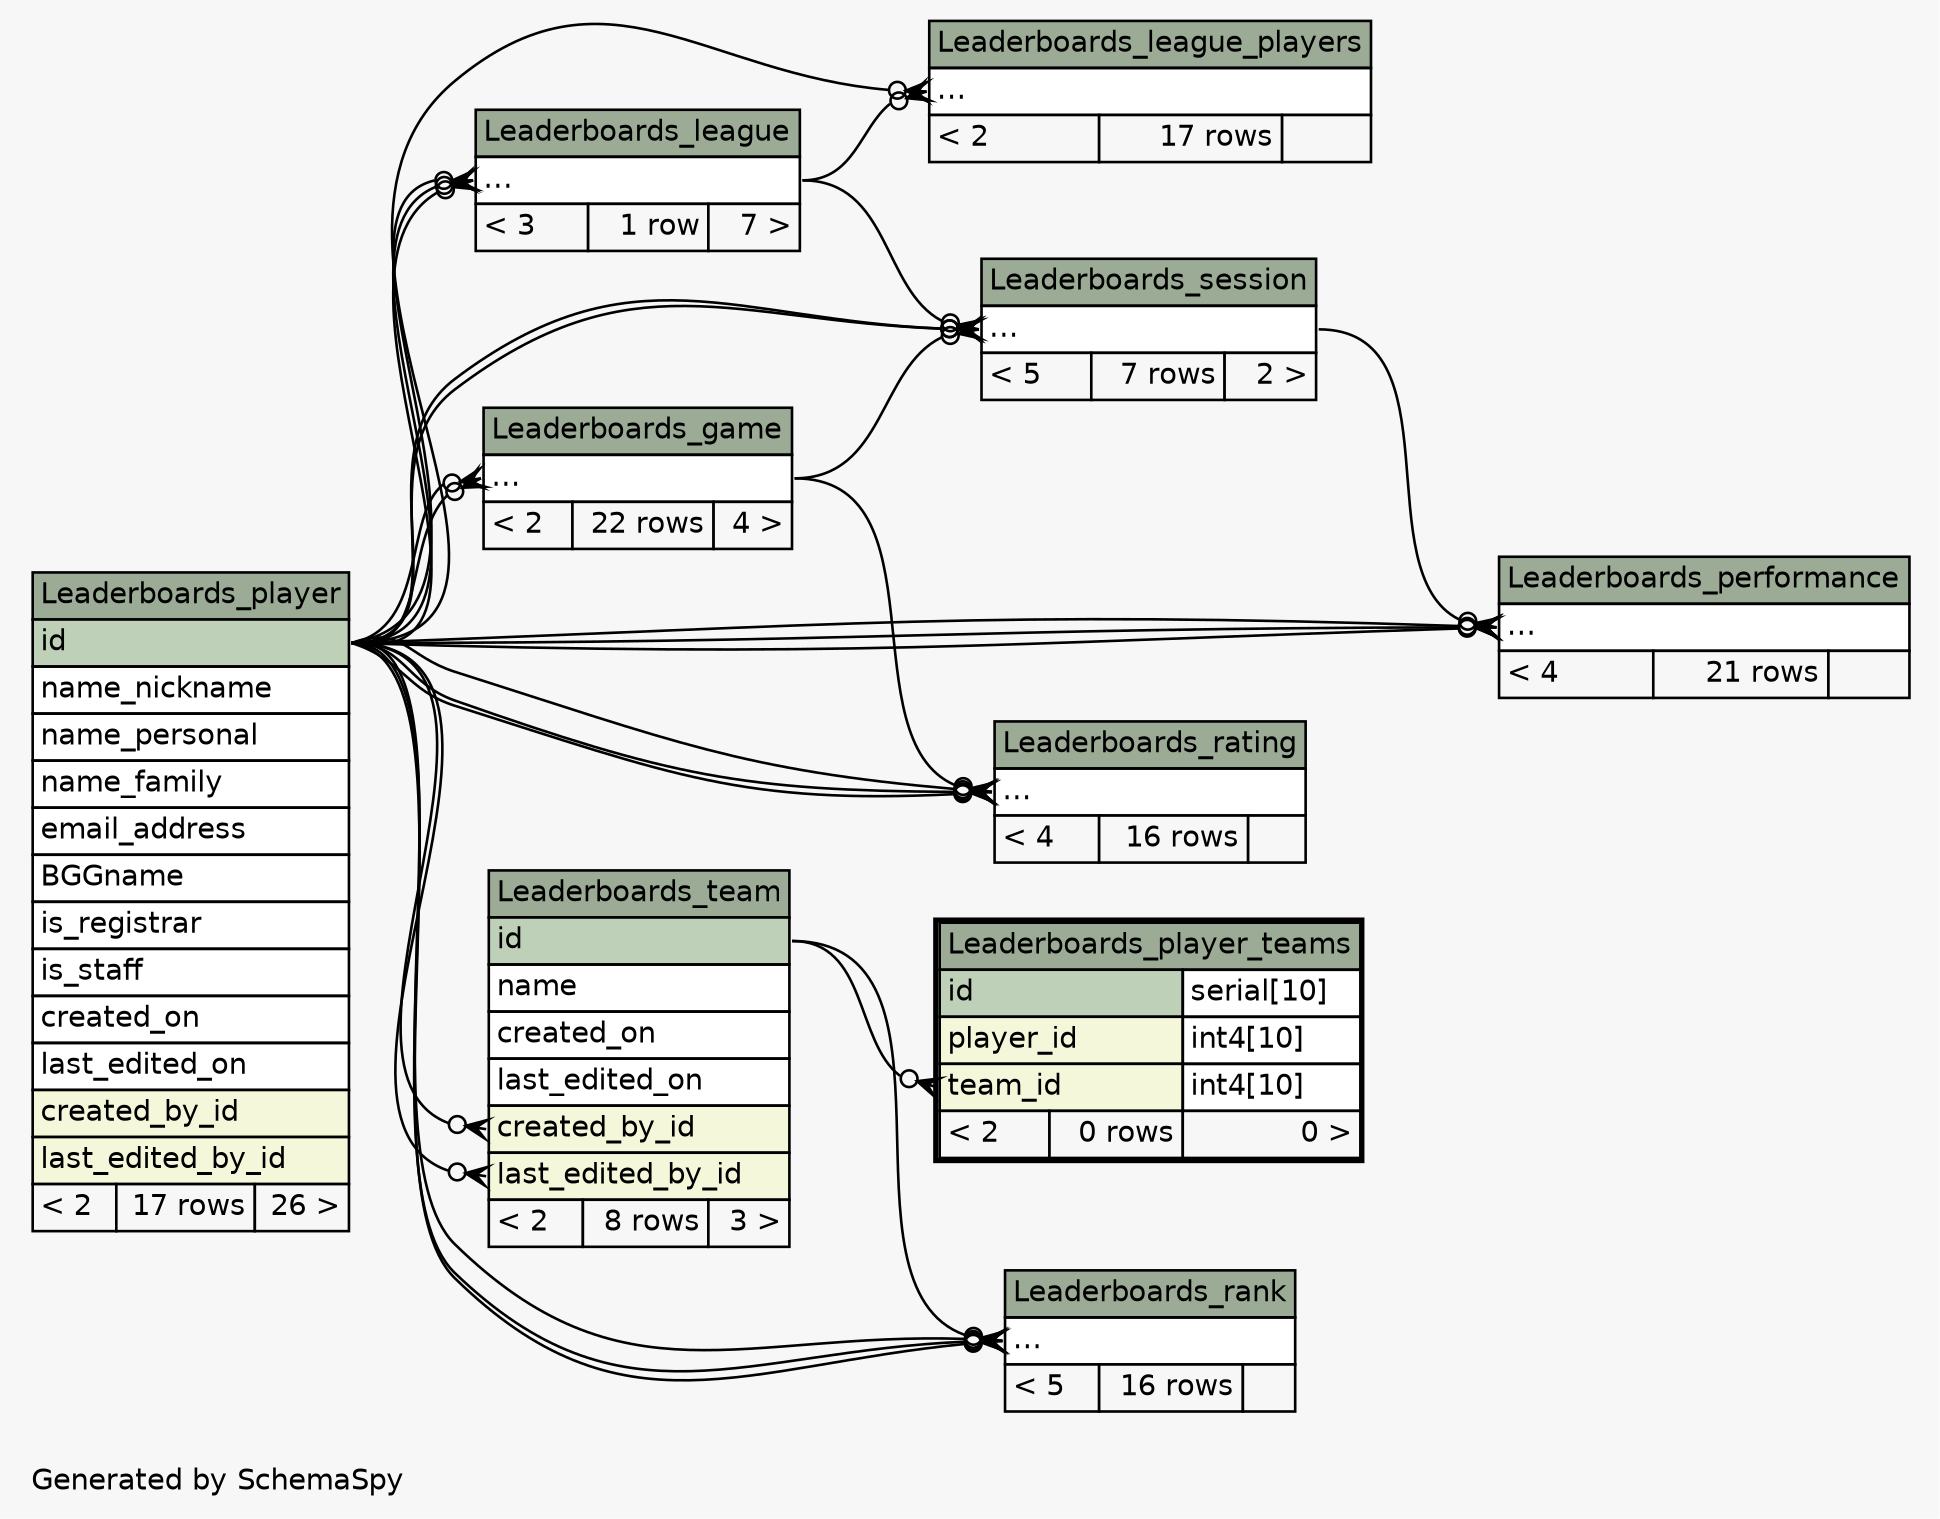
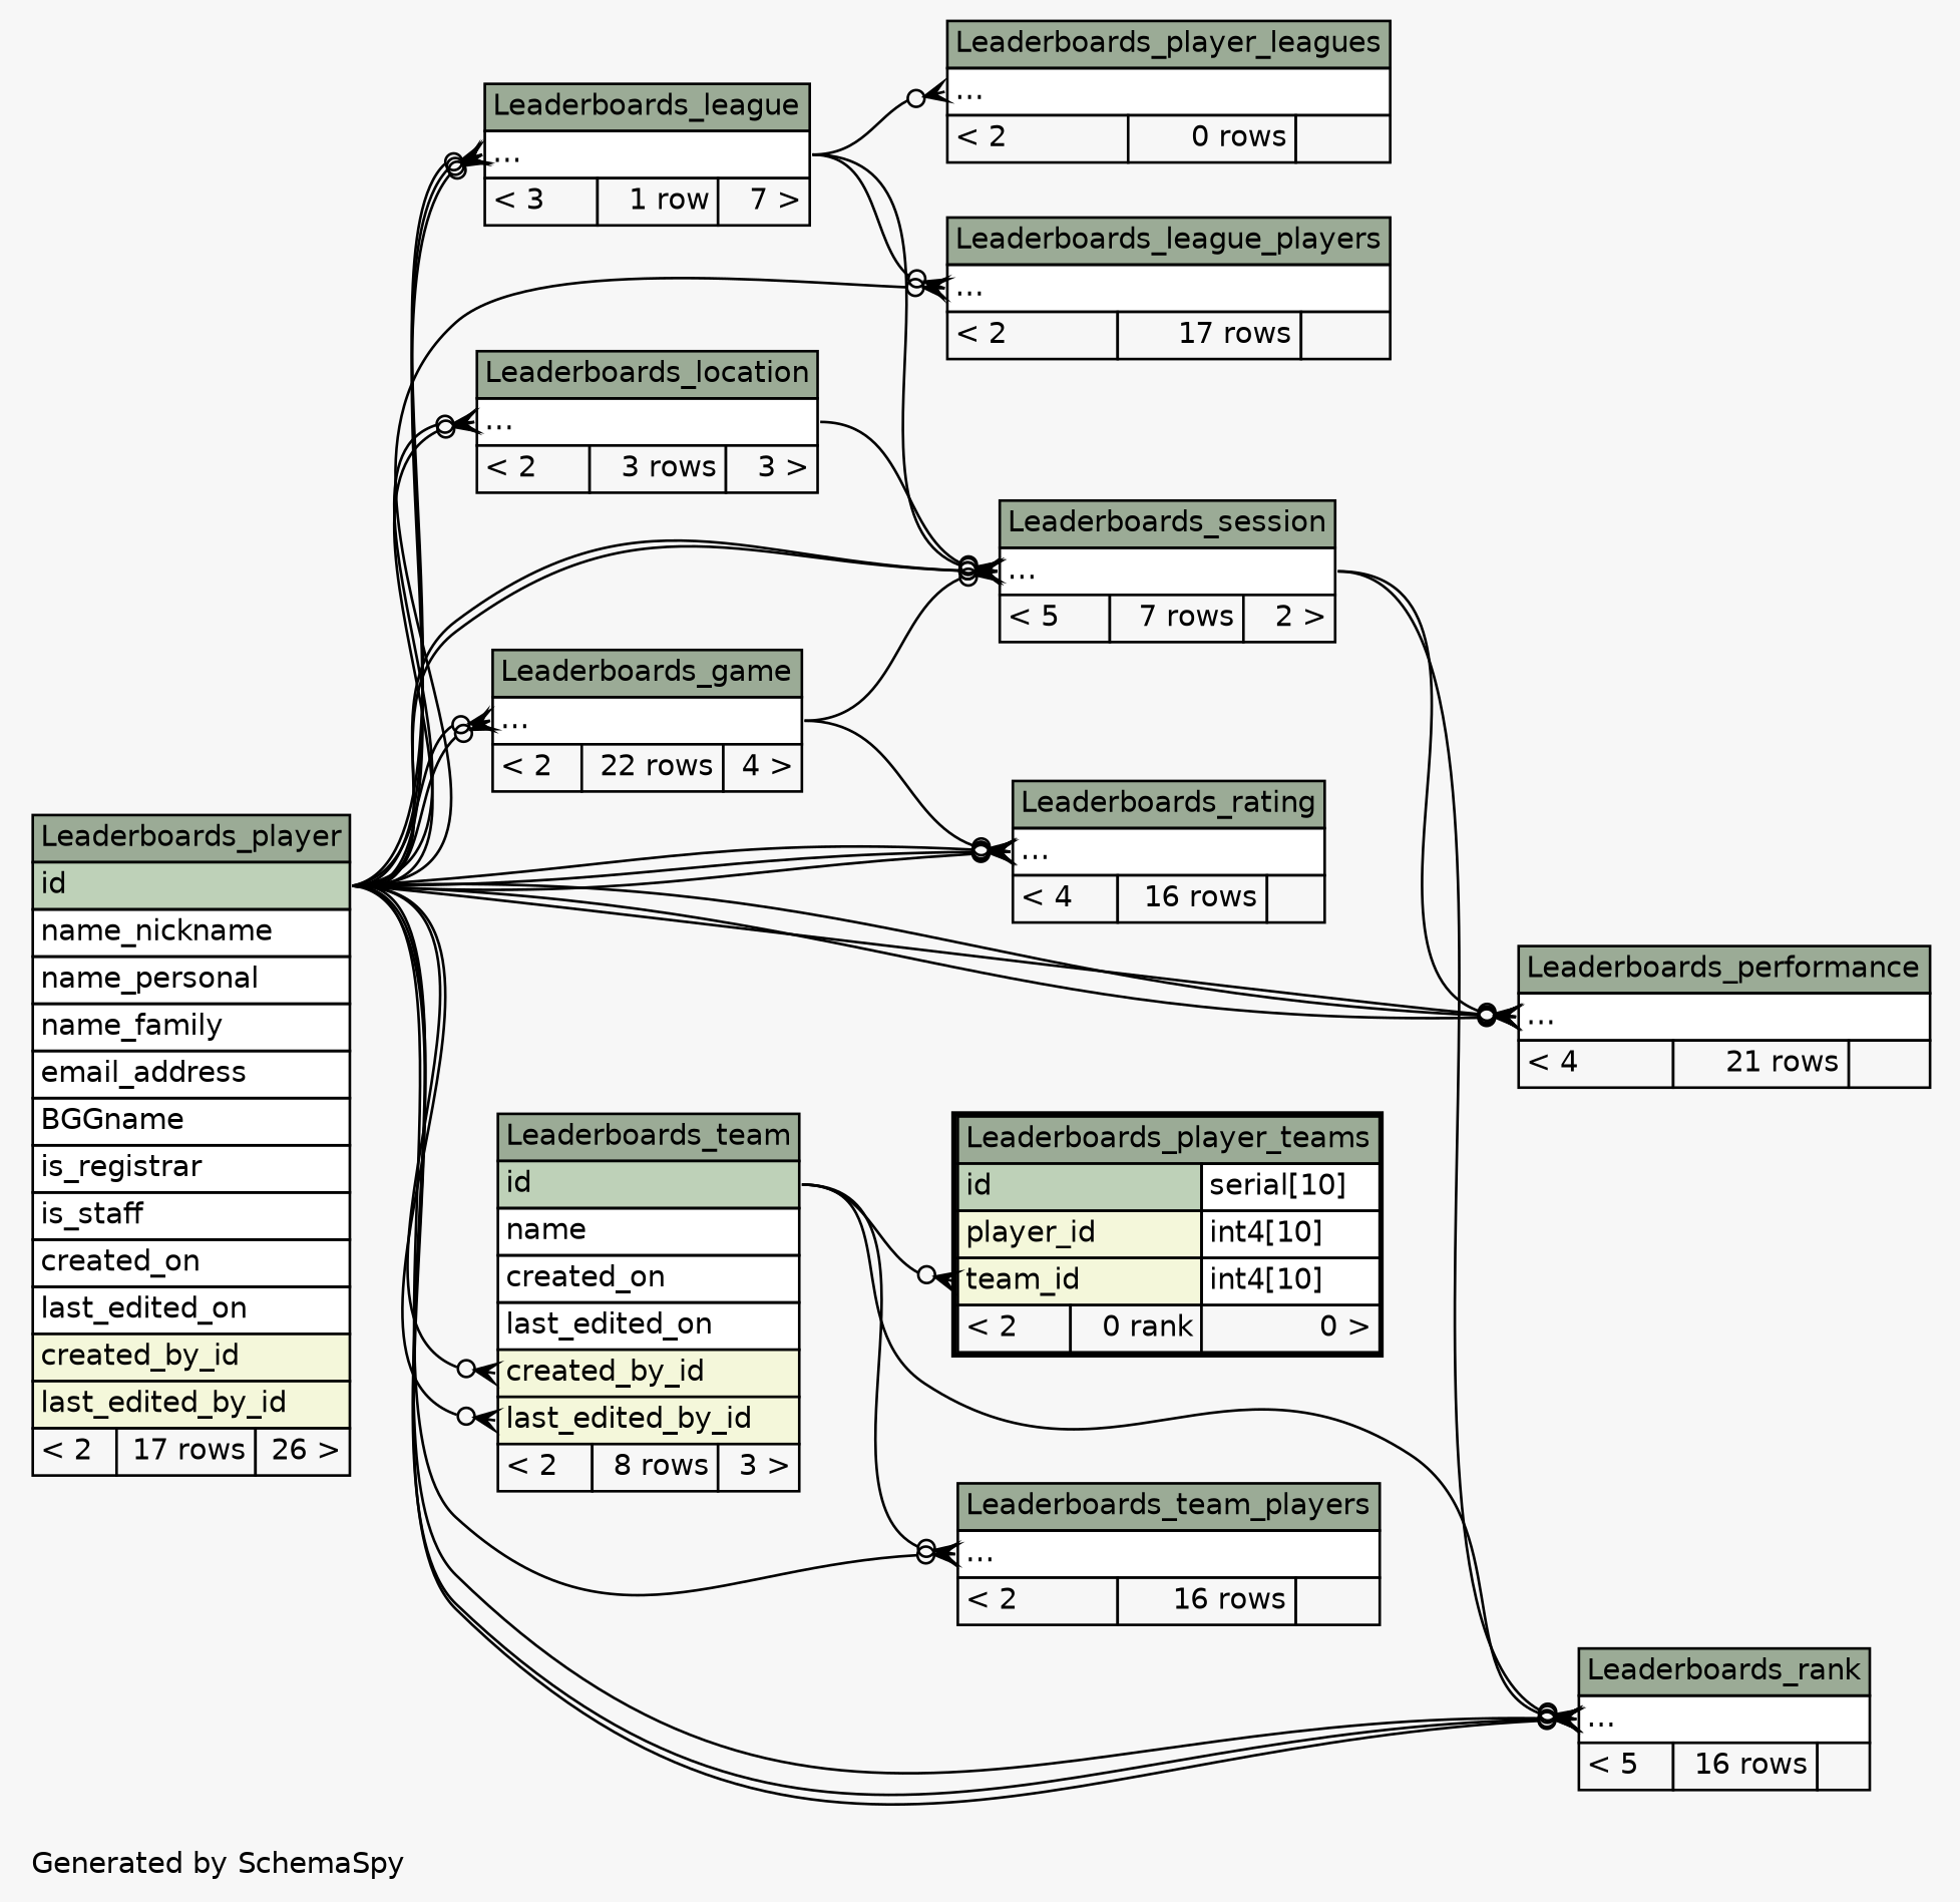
  digraph {
    bgcolor="#f7f7f7"
    fontname=Helvetica
    fontsize=11
    label="\nGenerated by SchemaSpy"
    labeljust=l
    nodesep=0.18
    rankdir=RL
    ranksep=0.46
    node [fontname=Helvetica fontsize=11 shape=plaintext]
    edge [arrowhead=none arrowsize=0.8 arrowtail=crowodot dir=back headport="id:e" tailport="elipses:w"]
    n1 [label=<     <TABLE BORDER="0" CELLBORDER="1" CELLSPACING="0" BGCOLOR="#ffffff">       <TR><TD COLSPAN="3" BGCOLOR="#9bab96" ALIGN="CENTER">Leaderboards_game</TD></TR>       <TR><TD PORT="elipses" COLSPAN="3" ALIGN="LEFT">...</TD></TR>       <TR><TD ALIGN="LEFT" BGCOLOR="#f7f7f7">&lt; 2</TD><TD ALIGN="RIGHT" BGCOLOR="#f7f7f7">22 rows</TD><TD ALIGN="RIGHT" BGCOLOR="#f7f7f7">4 &gt;</TD></TR>     </TABLE>>]
    n2 [label=<     <TABLE BORDER="0" CELLBORDER="1" CELLSPACING="0" BGCOLOR="#ffffff">       <TR><TD COLSPAN="3" BGCOLOR="#9bab96" ALIGN="CENTER">Leaderboards_player</TD></TR>       <TR><TD PORT="id" COLSPAN="3" BGCOLOR="#bed1b8" ALIGN="LEFT">id</TD></TR>       <TR><TD PORT="name_nickname" COLSPAN="3" ALIGN="LEFT">name_nickname</TD></TR>       <TR><TD PORT="name_personal" COLSPAN="3" ALIGN="LEFT">name_personal</TD></TR>       <TR><TD PORT="name_family" COLSPAN="3" ALIGN="LEFT">name_family</TD></TR>       <TR><TD PORT="email_address" COLSPAN="3" ALIGN="LEFT">email_address</TD></TR>       <TR><TD PORT="BGGname" COLSPAN="3" ALIGN="LEFT">BGGname</TD></TR>       <TR><TD PORT="is_registrar" COLSPAN="3" ALIGN="LEFT">is_registrar</TD></TR>       <TR><TD PORT="is_staff" COLSPAN="3" ALIGN="LEFT">is_staff</TD></TR>       <TR><TD PORT="created_on" COLSPAN="3" ALIGN="LEFT">created_on</TD></TR>       <TR><TD PORT="last_edited_on" COLSPAN="3" ALIGN="LEFT">last_edited_on</TD></TR>       <TR><TD PORT="created_by_id" COLSPAN="3" BGCOLOR="#f4f7da" ALIGN="LEFT">created_by_id</TD></TR>       <TR><TD PORT="last_edited_by_id" COLSPAN="3" BGCOLOR="#f4f7da" ALIGN="LEFT">last_edited_by_id</TD></TR>       <TR><TD ALIGN="LEFT" BGCOLOR="#f7f7f7">&lt; 2</TD><TD ALIGN="RIGHT" BGCOLOR="#f7f7f7">17 rows</TD><TD ALIGN="RIGHT" BGCOLOR="#f7f7f7">26 &gt;</TD></TR>     </TABLE>>]
    n3 [label=<     <TABLE BORDER="0" CELLBORDER="1" CELLSPACING="0" BGCOLOR="#ffffff">       <TR><TD COLSPAN="3" BGCOLOR="#9bab96" ALIGN="CENTER">Leaderboards_league</TD></TR>       <TR><TD PORT="elipses" COLSPAN="3" ALIGN="LEFT">...</TD></TR>       <TR><TD ALIGN="LEFT" BGCOLOR="#f7f7f7">&lt; 3</TD><TD ALIGN="RIGHT" BGCOLOR="#f7f7f7">1 row</TD><TD ALIGN="RIGHT" BGCOLOR="#f7f7f7">7 &gt;</TD></TR>     </TABLE>>]
    n4 [label=<     <TABLE BORDER="0" CELLBORDER="1" CELLSPACING="0" BGCOLOR="#ffffff">       <TR><TD COLSPAN="3" BGCOLOR="#9bab96" ALIGN="CENTER">Leaderboards_league_players</TD></TR>       <TR><TD PORT="elipses" COLSPAN="3" ALIGN="LEFT">...</TD></TR>       <TR><TD ALIGN="LEFT" BGCOLOR="#f7f7f7">&lt; 2</TD><TD ALIGN="RIGHT" BGCOLOR="#f7f7f7">17 rows</TD><TD ALIGN="RIGHT" BGCOLOR="#f7f7f7">  </TD></TR>     </TABLE>>]
+   n5 [label=<     <TABLE BORDER="0" CELLBORDER="1" CELLSPACING="0" BGCOLOR="#ffffff">       <TR><TD COLSPAN="3" BGCOLOR="#9bab96" ALIGN="CENTER">Leaderboards_location</TD></TR>       <TR><TD PORT="elipses" COLSPAN="3" ALIGN="LEFT">...</TD></TR>       <TR><TD ALIGN="LEFT" BGCOLOR="#f7f7f7">&lt; 2</TD><TD ALIGN="RIGHT" BGCOLOR="#f7f7f7">3 rows</TD><TD ALIGN="RIGHT" BGCOLOR="#f7f7f7">3 &gt;</TD></TR>     </TABLE>>]
    n6 [label=<     <TABLE BORDER="0" CELLBORDER="1" CELLSPACING="0" BGCOLOR="#ffffff">       <TR><TD COLSPAN="3" BGCOLOR="#9bab96" ALIGN="CENTER">Leaderboards_performance</TD></TR>       <TR><TD PORT="elipses" COLSPAN="3" ALIGN="LEFT">...</TD></TR>       <TR><TD ALIGN="LEFT" BGCOLOR="#f7f7f7">&lt; 4</TD><TD ALIGN="RIGHT" BGCOLOR="#f7f7f7">21 rows</TD><TD ALIGN="RIGHT" BGCOLOR="#f7f7f7">  </TD></TR>     </TABLE>>]
    n7 [label=<     <TABLE BORDER="0" CELLBORDER="1" CELLSPACING="0" BGCOLOR="#ffffff">       <TR><TD COLSPAN="3" BGCOLOR="#9bab96" ALIGN="CENTER">Leaderboards_session</TD></TR>       <TR><TD PORT="elipses" COLSPAN="3" ALIGN="LEFT">...</TD></TR>       <TR><TD ALIGN="LEFT" BGCOLOR="#f7f7f7">&lt; 5</TD><TD ALIGN="RIGHT" BGCOLOR="#f7f7f7">7 rows</TD><TD ALIGN="RIGHT" BGCOLOR="#f7f7f7">2 &gt;</TD></TR>     </TABLE>>]
-   n9 [label=<     <TABLE BORDER="2" CELLBORDER="1" CELLSPACING="0" BGCOLOR="#ffffff">       <TR><TD COLSPAN="3" BGCOLOR="#9bab96" ALIGN="CENTER">Leaderboards_player_teams</TD></TR>       <TR><TD PORT="id" COLSPAN="2" BGCOLOR="#bed1b8" ALIGN="LEFT">id</TD><TD PORT="id.type" ALIGN="LEFT">serial[10]</TD></TR>       <TR><TD PORT="player_id" COLSPAN="2" BGCOLOR="#f4f7da" ALIGN="LEFT">player_id</TD><TD PORT="player_id.type" ALIGN="LEFT">int4[10]</TD></TR>       <TR><TD PORT="team_id" COLSPAN="2" BGCOLOR="#f4f7da" ALIGN="LEFT">team_id</TD><TD PORT="team_id.type" ALIGN="LEFT">int4[10]</TD></TR>       <TR><TD ALIGN="LEFT" BGCOLOR="#f7f7f7">&lt; 2</TD><TD ALIGN="RIGHT" BGCOLOR="#f7f7f7">0 rows</TD><TD ALIGN="RIGHT" BGCOLOR="#f7f7f7">0 &gt;</TD></TR>     </TABLE>>]
+   n8 [label=<     <TABLE BORDER="0" CELLBORDER="1" CELLSPACING="0" BGCOLOR="#ffffff">       <TR><TD COLSPAN="3" BGCOLOR="#9bab96" ALIGN="CENTER">Leaderboards_player_leagues</TD></TR>       <TR><TD PORT="elipses" COLSPAN="3" ALIGN="LEFT">...</TD></TR>       <TR><TD ALIGN="LEFT" BGCOLOR="#f7f7f7">&lt; 2</TD><TD ALIGN="RIGHT" BGCOLOR="#f7f7f7">0 rows</TD><TD ALIGN="RIGHT" BGCOLOR="#f7f7f7">  </TD></TR>     </TABLE>>]
+   n9 [label=<     <TABLE BORDER="2" CELLBORDER="1" CELLSPACING="0" BGCOLOR="#ffffff">       <TR><TD COLSPAN="3" BGCOLOR="#9bab96" ALIGN="CENTER">Leaderboards_player_teams</TD></TR>       <TR><TD PORT="id" COLSPAN="2" BGCOLOR="#bed1b8" ALIGN="LEFT">id</TD><TD PORT="id.type" ALIGN="LEFT">serial[10]</TD></TR>       <TR><TD PORT="player_id" COLSPAN="2" BGCOLOR="#f4f7da" ALIGN="LEFT">player_id</TD><TD PORT="player_id.type" ALIGN="LEFT">int4[10]</TD></TR>       <TR><TD PORT="team_id" COLSPAN="2" BGCOLOR="#f4f7da" ALIGN="LEFT">team_id</TD><TD PORT="team_id.type" ALIGN="LEFT">int4[10]</TD></TR>       <TR><TD ALIGN="LEFT" BGCOLOR="#f7f7f7">&lt; 2</TD><TD ALIGN="RIGHT" BGCOLOR="#f7f7f7">0 rank</TD><TD ALIGN="RIGHT" BGCOLOR="#f7f7f7">0 &gt;</TD></TR>     </TABLE>>]
    n10 [label=<     <TABLE BORDER="0" CELLBORDER="1" CELLSPACING="0" BGCOLOR="#ffffff">       <TR><TD COLSPAN="3" BGCOLOR="#9bab96" ALIGN="CENTER">Leaderboards_team</TD></TR>       <TR><TD PORT="id" COLSPAN="3" BGCOLOR="#bed1b8" ALIGN="LEFT">id</TD></TR>       <TR><TD PORT="name" COLSPAN="3" ALIGN="LEFT">name</TD></TR>       <TR><TD PORT="created_on" COLSPAN="3" ALIGN="LEFT">created_on</TD></TR>       <TR><TD PORT="last_edited_on" COLSPAN="3" ALIGN="LEFT">last_edited_on</TD></TR>       <TR><TD PORT="created_by_id" COLSPAN="3" BGCOLOR="#f4f7da" ALIGN="LEFT">created_by_id</TD></TR>       <TR><TD PORT="last_edited_by_id" COLSPAN="3" BGCOLOR="#f4f7da" ALIGN="LEFT">last_edited_by_id</TD></TR>       <TR><TD ALIGN="LEFT" BGCOLOR="#f7f7f7">&lt; 2</TD><TD ALIGN="RIGHT" BGCOLOR="#f7f7f7">8 rows</TD><TD ALIGN="RIGHT" BGCOLOR="#f7f7f7">3 &gt;</TD></TR>     </TABLE>>]
    n11 [label=<     <TABLE BORDER="0" CELLBORDER="1" CELLSPACING="0" BGCOLOR="#ffffff">       <TR><TD COLSPAN="3" BGCOLOR="#9bab96" ALIGN="CENTER">Leaderboards_rank</TD></TR>       <TR><TD PORT="elipses" COLSPAN="3" ALIGN="LEFT">...</TD></TR>       <TR><TD ALIGN="LEFT" BGCOLOR="#f7f7f7">&lt; 5</TD><TD ALIGN="RIGHT" BGCOLOR="#f7f7f7">16 rows</TD><TD ALIGN="RIGHT" BGCOLOR="#f7f7f7">  </TD></TR>     </TABLE>>]
    n12 [label=<     <TABLE BORDER="0" CELLBORDER="1" CELLSPACING="0" BGCOLOR="#ffffff">       <TR><TD COLSPAN="3" BGCOLOR="#9bab96" ALIGN="CENTER">Leaderboards_rating</TD></TR>       <TR><TD PORT="elipses" COLSPAN="3" ALIGN="LEFT">...</TD></TR>       <TR><TD ALIGN="LEFT" BGCOLOR="#f7f7f7">&lt; 4</TD><TD ALIGN="RIGHT" BGCOLOR="#f7f7f7">16 rows</TD><TD ALIGN="RIGHT" BGCOLOR="#f7f7f7">  </TD></TR>     </TABLE>>]
+   n13 [label=<     <TABLE BORDER="0" CELLBORDER="1" CELLSPACING="0" BGCOLOR="#ffffff">       <TR><TD COLSPAN="3" BGCOLOR="#9bab96" ALIGN="CENTER">Leaderboards_team_players</TD></TR>       <TR><TD PORT="elipses" COLSPAN="3" ALIGN="LEFT">...</TD></TR>       <TR><TD ALIGN="LEFT" BGCOLOR="#f7f7f7">&lt; 2</TD><TD ALIGN="RIGHT" BGCOLOR="#f7f7f7">16 rows</TD><TD ALIGN="RIGHT" BGCOLOR="#f7f7f7">  </TD></TR>     </TABLE>>]
    n1 -> n2
    n1 -> n2
    n3 -> n2
    n3 -> n2
    n3 -> n2
    n4 -> n2
    n4 -> n3 [headport="elipses:e"]
+   n5 -> n2
+   n5 -> n2
    n6 -> n2
    n6 -> n2
    n6 -> n2
    n6 -> n7 [headport="elipses:e"]
    n7 -> n1 [headport="elipses:e"]
    n7 -> n2
    n7 -> n2
    n7 -> n3 [headport="elipses:e"]
+   n7 -> n5 [headport="elipses:e"]
+   n8 -> n3 [headport="elipses:e"]
    n9 -> n10 [tailport="team_id:w"]
    n10 -> n2 [tailport="created_by_id:w"]
    n10 -> n2 [tailport="last_edited_by_id:w"]
    n11 -> n2
    n11 -> n2
    n11 -> n2
+   n11 -> n7 [headport="elipses:e"]
    n11 -> n10
    n12 -> n1 [headport="elipses:e"]
    n12 -> n2
    n12 -> n2
    n12 -> n2
+   n13 -> n2
+   n13 -> n10
  }
